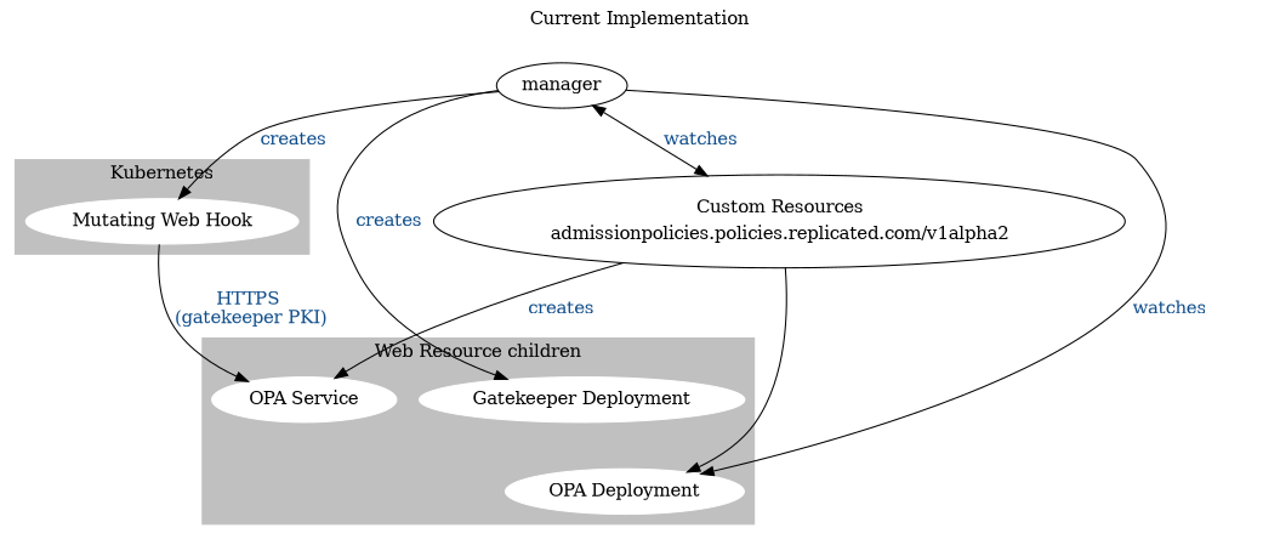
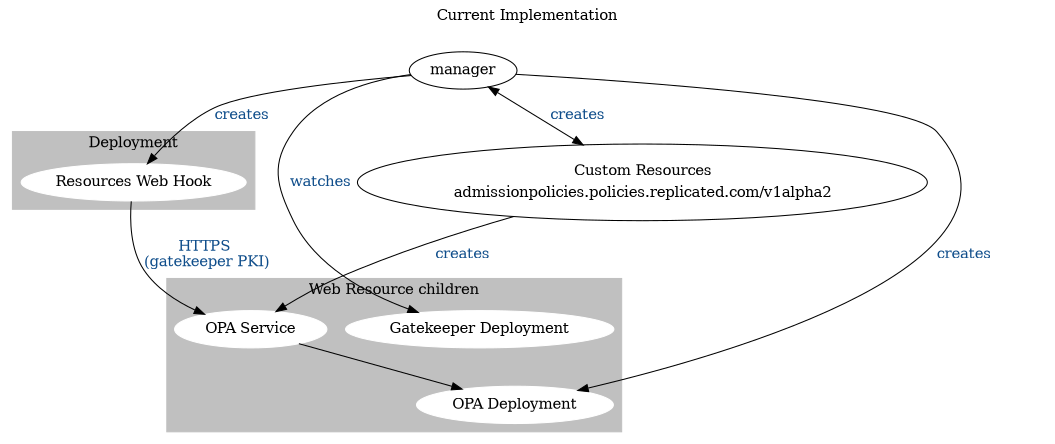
  digraph {
    fontname="DejaVu Serif"
    forcelabels=true
    label="Current Implementation"
    labelloc=top
    node [color=white fontname="DejaVu Serif" style=filled]
    edge [fontcolor=dodgerblue4 fontname="DejaVu Serif" style=filled]
    n1 [label=< Gatekeeper Deployment >]
    n2 [label=< OPA Deployment >]
    n3 [label=< OPA Service >]
-   n4 [label="Mutating Web Hook"]
+   n4 [label="Resources Web Hook"]
    n5 [color=black label=< <table border="0"><tr><td>Custom Resources</td></tr><tr><td>admissionpolicies.policies.replicated.com/v1alpha2</td></tr></table> > style=""]
    manager [color="" style=""]
    subgraph cluster_1 {
      color=gray
      label="Web Resource children"
      rank=same
      style=filled
      n1
      n2
      n3
    }
    subgraph cluster_2 {
      color=gray
-     label=Kubernetes
+     label=Deployment
      rank=same
      style=filled
      n4
    }
-   n5 -> n2
+   n3 -> n2
    n4 -> n3 [label="HTTPS \n(gatekeeper PKI)"]
    n5 -> n3 [label=creates]
-   manager -> n1 [label=creates]
-   manager -> n2 [label=watches]
+   manager -> n1 [label=watches]
+   manager -> n2 [label=creates]
    manager -> n4 [label=creates]
-   manager -> n5 [dir=both label=watches]
+   manager -> n5 [dir=both label=creates]
  }
